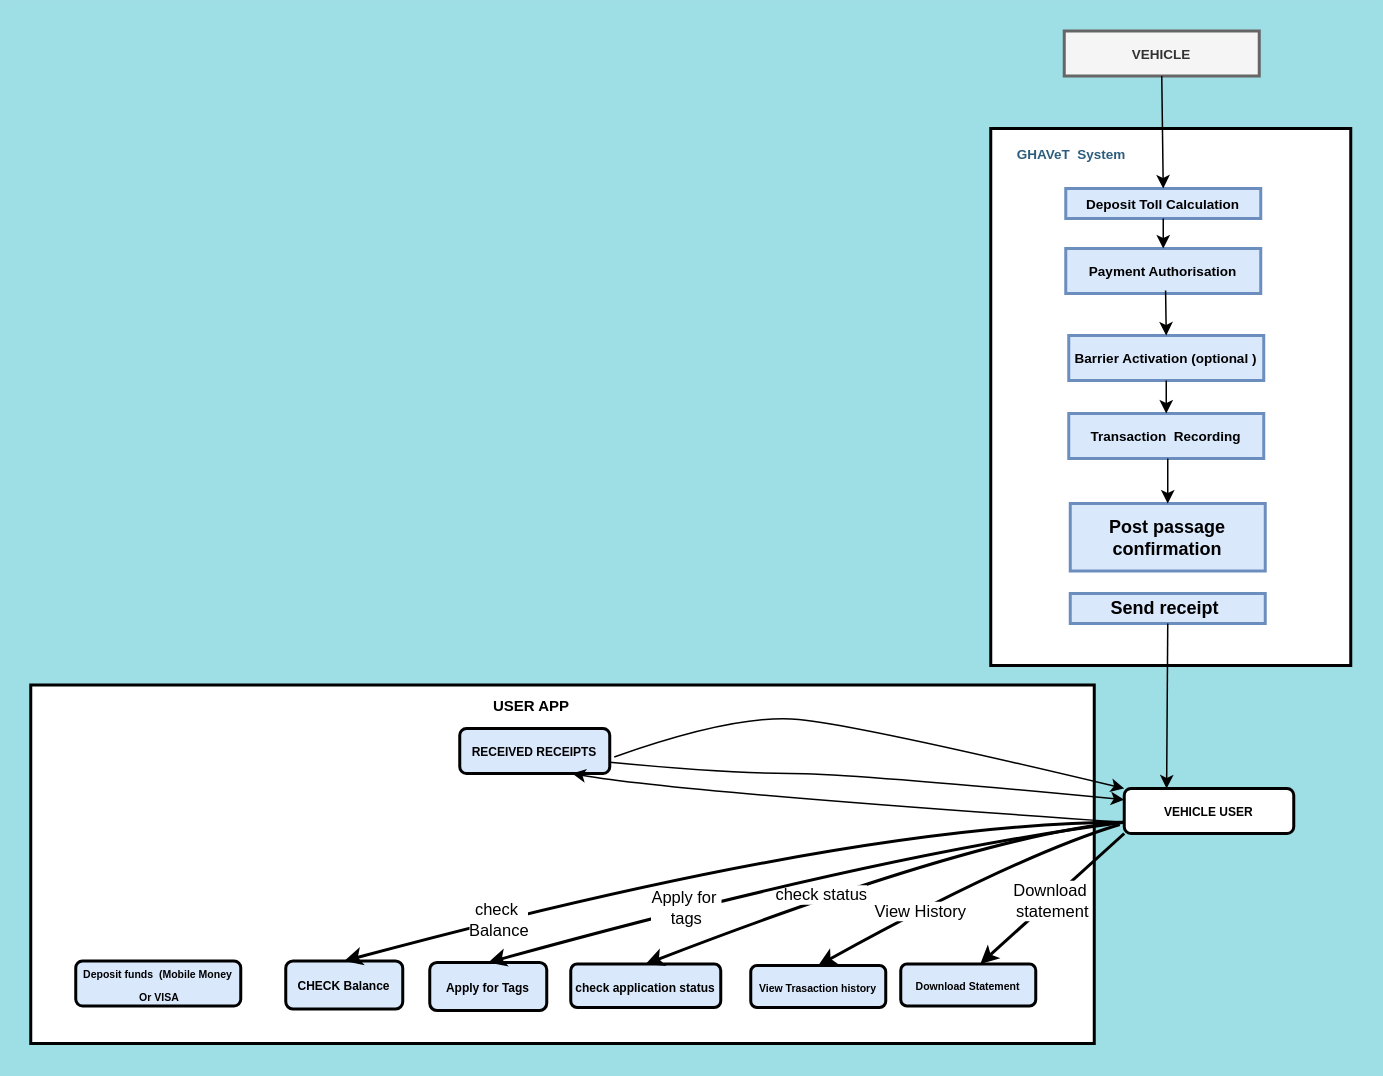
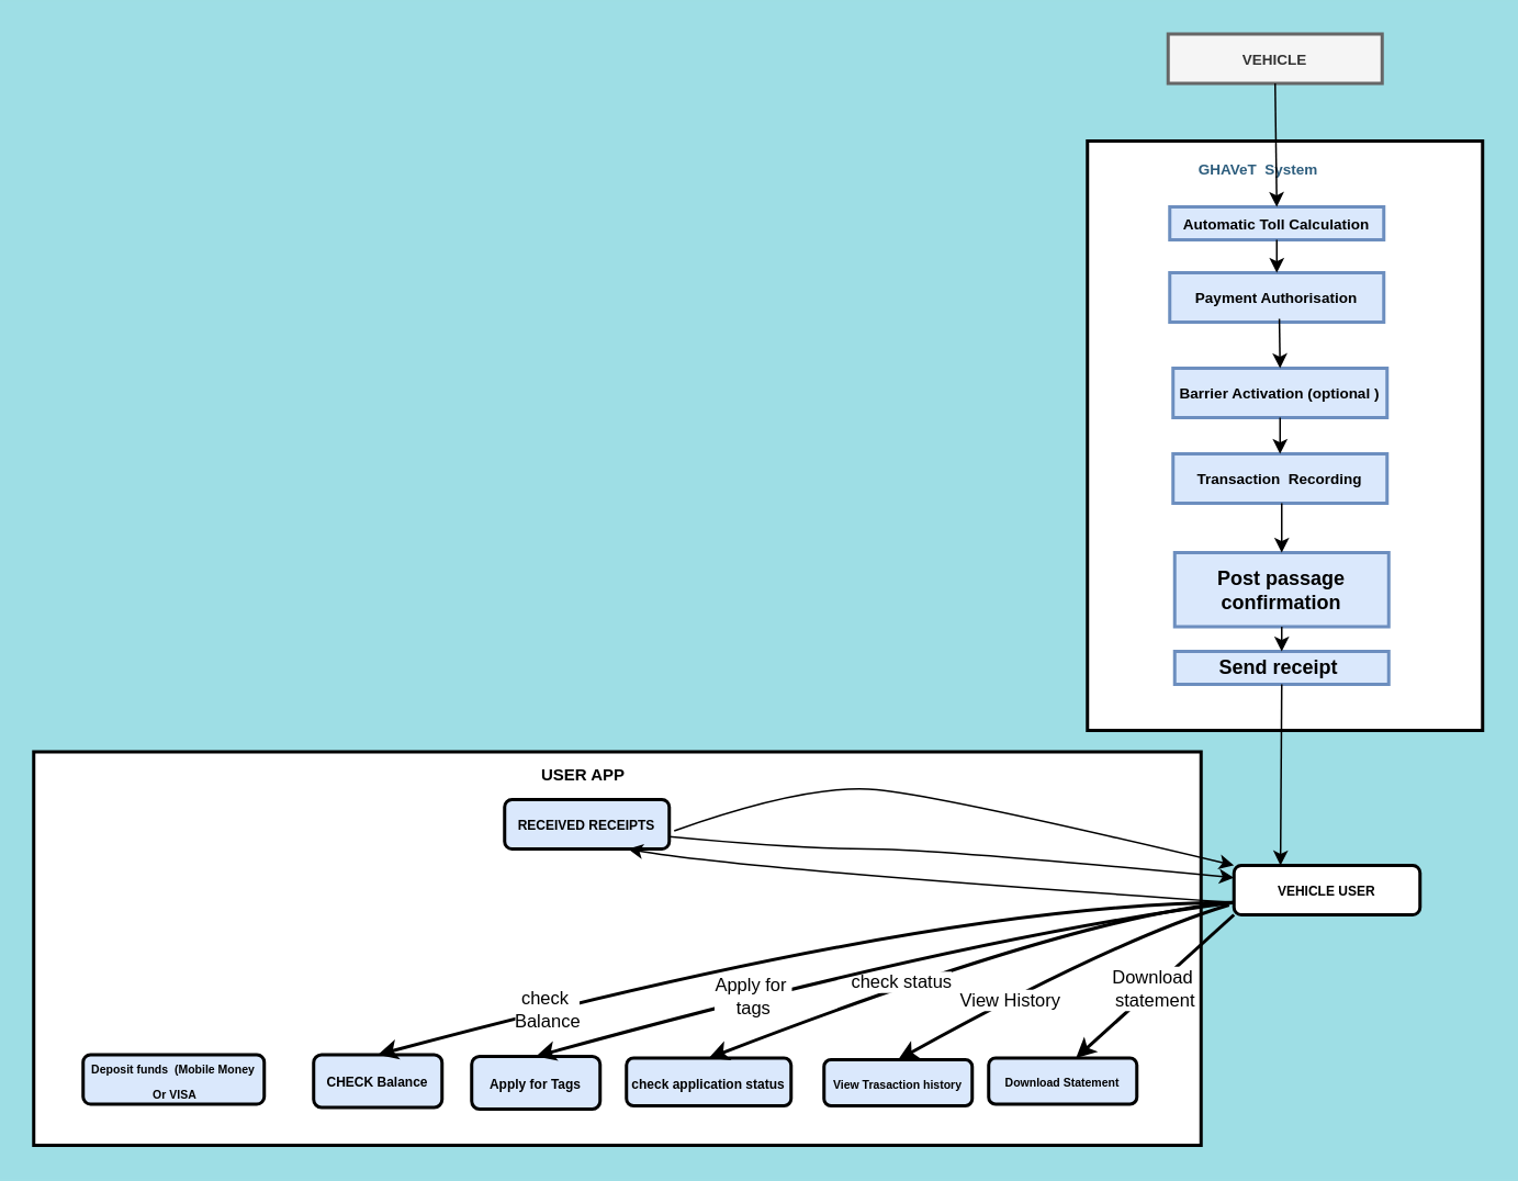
  <mxCell id="0" />
  <mxCell id="1" parent="0" />
  <mxCell id="2" value="" style="rounded=0;whiteSpace=wrap;html=1;strokeWidth=2;" parent="1" vertex="1"><mxGeometry x="20" y="456" width="709" height="239" as="geometry" /></mxCell>
  <mxCell id="3" value="&lt;font style=&quot;font-size: 7px;&quot;&gt;&lt;b&gt;Deposit funds&amp;nbsp; (Mobile Money&lt;/b&gt;&lt;/font&gt;&lt;div&gt;&lt;font style=&quot;font-size: 7px;&quot;&gt;&lt;b&gt;&amp;nbsp;Or VISA&lt;/b&gt;&lt;/font&gt;&lt;/div&gt;" style="rounded=1;whiteSpace=wrap;html=1;strokeWidth=2;fillColor=#DAE8FC;" parent="1" vertex="1"><mxGeometry x="50" y="640" width="110" height="30" as="geometry" /></mxCell>
  <mxCell id="4" value="&lt;font style=&quot;font-size: 8px;&quot;&gt;&lt;b&gt;check application status&lt;/b&gt;&lt;/font&gt;" style="rounded=1;whiteSpace=wrap;html=1;strokeWidth=2;fillColor=#DAE8FC;" parent="1" vertex="1"><mxGeometry x="380" y="642" width="100" height="29" as="geometry" /></mxCell>
  <mxCell id="5" value="&lt;font size=&quot;1&quot; style=&quot;&quot;&gt;&lt;b style=&quot;font-size: 7px;&quot;&gt;View Trasaction history&lt;/b&gt;&lt;/font&gt;" style="rounded=1;whiteSpace=wrap;html=1;strokeWidth=2;fillColor=#DAE8FC;" parent="1" vertex="1"><mxGeometry x="500" y="643" width="90" height="28" as="geometry" /></mxCell>
  <mxCell id="6" value="&lt;span style=&quot;font-size: 8px;&quot;&gt;&lt;b&gt;RECEIVED RECEIPTS&lt;/b&gt;&lt;/span&gt;" style="rounded=1;whiteSpace=wrap;html=1;strokeWidth=2;fillColor=#DAE8FC;" parent="1" vertex="1"><mxGeometry x="306" y="485" width="100" height="30" as="geometry" /></mxCell>
  <mxCell id="7" value="&lt;b style=&quot;font-size: 8px;&quot;&gt;Apply for Tags&lt;/b&gt;" style="rounded=1;whiteSpace=wrap;html=1;strokeWidth=2;fillColor=#DAE8FC;" parent="1" vertex="1"><mxGeometry x="286" y="641" width="78" height="32" as="geometry" /></mxCell>
  <mxCell id="8" value="&lt;font style=&quot;font-size: 7px;&quot;&gt;&lt;b&gt;Download Statement&lt;/b&gt;&lt;/font&gt;" style="rounded=1;whiteSpace=wrap;html=1;strokeWidth=2;fillColor=#DAE8FC;" parent="1" vertex="1"><mxGeometry x="600" y="642" width="90" height="28" as="geometry" /></mxCell>
  <mxCell id="9" value="&lt;font style=&quot;font-size: 10px;&quot;&gt;&lt;b&gt;USER APP&lt;/b&gt;&lt;/font&gt;" style="text;html=1;align=center;verticalAlign=middle;whiteSpace=wrap;rounded=0;" parent="1" vertex="1"><mxGeometry x="324" y="460" width="60" height="20" as="geometry" /></mxCell>
  <mxCell id="10" value="&lt;b style=&quot;font-size: 8px;&quot;&gt;CHECK Balance&lt;/b&gt;" style="rounded=1;whiteSpace=wrap;html=1;strokeWidth=2;fillColor=#DAE8FC;" parent="1" vertex="1"><mxGeometry x="190" y="640" width="78" height="32" as="geometry" /></mxCell>
  <mxCell id="11" value="&lt;b style=&quot;&quot;&gt;&lt;font style=&quot;font-size: 8px;&quot;&gt;VEHICLE USER&lt;/font&gt;&lt;/b&gt;" style="rounded=1;whiteSpace=wrap;html=1;strokeWidth=2;" parent="1" vertex="1"><mxGeometry x="749" y="525" width="113" height="30" as="geometry" /></mxCell>
  <mxCell id="12" value="" style="rounded=0;whiteSpace=wrap;html=1;strokeWidth=2;" parent="1" vertex="1"><mxGeometry x="660" y="85" width="240" height="358" as="geometry" /></mxCell>
- <mxCell id="13" value="&lt;font size=&quot;1&quot; style=&quot;&quot;&gt;&lt;b style=&quot;font-size: 9px;&quot;&gt;Deposit Toll Calculation&lt;/b&gt;&lt;/font&gt;" style="rounded=0;whiteSpace=wrap;html=1;strokeWidth=2;fillColor=#dae8fc;strokeColor=#6c8ebf;" parent="1" vertex="1"><mxGeometry x="710" y="125" width="130" height="20" as="geometry" /></mxCell>
+ <mxCell id="13" value="&lt;font size=&quot;1&quot; style=&quot;&quot;&gt;&lt;b style=&quot;font-size: 9px;&quot;&gt;Automatic Toll Calculation&lt;/b&gt;&lt;/font&gt;" style="rounded=0;whiteSpace=wrap;html=1;strokeWidth=2;fillColor=#dae8fc;strokeColor=#6c8ebf;" parent="1" vertex="1"><mxGeometry x="710" y="125" width="130" height="20" as="geometry" /></mxCell>
  <mxCell id="14" value="&lt;b&gt;&lt;font style=&quot;font-size: 9px;&quot;&gt;Payment Authorisation&lt;/font&gt;&lt;/b&gt;" style="rounded=0;whiteSpace=wrap;html=1;strokeWidth=2;fillColor=#dae8fc;strokeColor=#6c8ebf;" parent="1" vertex="1"><mxGeometry x="710" y="165" width="130" height="30" as="geometry" /></mxCell>
  <mxCell id="15" value="&lt;font size=&quot;1&quot; style=&quot;&quot;&gt;&lt;b style=&quot;font-size: 9px;&quot;&gt;Barrier Activation (optional )&lt;/b&gt;&lt;/font&gt;" style="rounded=0;whiteSpace=wrap;html=1;strokeWidth=2;fillColor=#dae8fc;strokeColor=#6c8ebf;" parent="1" vertex="1"><mxGeometry x="712" y="223" width="130" height="30" as="geometry" /></mxCell>
  <mxCell id="16" value="&lt;font size=&quot;1&quot; style=&quot;&quot;&gt;&lt;b style=&quot;font-size: 9px;&quot;&gt;Transaction&amp;nbsp; Recording&lt;/b&gt;&lt;/font&gt;" style="rounded=0;whiteSpace=wrap;html=1;strokeWidth=2;fillColor=#dae8fc;strokeColor=#6c8ebf;" parent="1" vertex="1"><mxGeometry x="712" width="130" height="30" as="geometry" y="275" /></mxCell>
  <mxCell id="17" value="&lt;b&gt;Post passage confirmation&lt;/b&gt;" style="rounded=0;whiteSpace=wrap;html=1;strokeWidth=2;fillColor=#DAE8FC;strokeColor=#6c8ebf;" parent="1" vertex="1"><mxGeometry x="713" y="335" width="130" height="45" as="geometry" /></mxCell>
  <mxCell id="18" value="&lt;b&gt;Send receipt&amp;nbsp;&lt;/b&gt;" style="rounded=0;whiteSpace=wrap;html=1;strokeWidth=2;fillColor=#DAE8FC;strokeColor=#6c8ebf;" parent="1" vertex="1"><mxGeometry x="713" y="395" width="130" height="20" as="geometry" /></mxCell>
  <mxCell id="19" value="" style="curved=1;endArrow=classic;html=1;rounded=0;entryX=0.589;entryY=0;entryDx=0;entryDy=0;exitX=0;exitY=1;exitDx=0;exitDy=0;strokeWidth=2;entryPerimeter=0;" parent="1" source="11" target="8" edge="1"><mxGeometry width="50" height="50" relative="1" as="geometry"><mxPoint x="676" y="733" as="sourcePoint" /><mxPoint x="766" y="648" as="targetPoint" /><Array as="points" /></mxGeometry></mxCell>
  <mxCell id="20" value="Download&amp;nbsp;&lt;div&gt;statement&lt;/div&gt;" style="edgeLabel;html=1;align=center;verticalAlign=middle;resizable=0;points=[];" parent="19" vertex="1" connectable="0"><mxGeometry x="0.005" relative="1" as="geometry"><mxPoint y="1" as="offset" /></mxGeometry></mxCell>
  <mxCell id="21" value="" style="curved=1;endArrow=classic;html=1;rounded=0;entryX=0.5;entryY=0;entryDx=0;entryDy=0;strokeWidth=2;" parent="1" target="5" edge="1"><mxGeometry width="50" height="50" relative="1" as="geometry"><mxPoint x="746" y="549" as="sourcePoint" /><mxPoint x="682" y="530" as="targetPoint" /><Array as="points"><mxPoint x="677" y="570" /></Array></mxGeometry></mxCell>
  <mxCell id="22" value="View History" style="edgeLabel;html=1;align=center;verticalAlign=middle;resizable=0;points=[];" parent="21" vertex="1" connectable="0"><mxGeometry x="0.31" y="1" relative="1" as="geometry"><mxPoint as="offset" /></mxGeometry></mxCell>
  <mxCell id="23" value="" style="curved=1;endArrow=classic;html=1;rounded=0;entryX=0.5;entryY=0;entryDx=0;entryDy=0;exitX=0;exitY=0.75;exitDx=0;exitDy=0;strokeWidth=2;" parent="1" source="11" target="4" edge="1"><mxGeometry width="50" height="50" relative="1" as="geometry"><mxPoint x="714" y="535" as="sourcePoint" /><mxPoint x="524" y="625" as="targetPoint" /><Array as="points"><mxPoint x="656" y="555" /></Array></mxGeometry></mxCell>
  <mxCell id="24" value="check status" style="edgeLabel;html=1;align=center;verticalAlign=middle;resizable=0;points=[];" parent="23" vertex="1" connectable="0"><mxGeometry x="0.252" y="-1" relative="1" as="geometry"><mxPoint as="offset" /></mxGeometry></mxCell>
  <mxCell id="25" value="" style="curved=1;endArrow=classic;html=1;rounded=0;entryX=0.5;entryY=0;entryDx=0;entryDy=0;exitX=0;exitY=0.75;exitDx=0;exitDy=0;strokeWidth=2;" parent="1" source="11" target="7" edge="1"><mxGeometry width="50" height="50" relative="1" as="geometry"><mxPoint x="660" y="533" as="sourcePoint" /><mxPoint x="355" y="623" as="targetPoint" /><Array as="points"><mxPoint x="589" y="568" /></Array></mxGeometry></mxCell>
  <mxCell id="26" value="Apply for&amp;nbsp;&lt;div&gt;tags&lt;/div&gt;" style="edgeLabel;html=1;align=center;verticalAlign=middle;resizable=0;points=[];" parent="25" vertex="1" connectable="0"><mxGeometry x="0.373" relative="1" as="geometry"><mxPoint as="offset" /></mxGeometry></mxCell>
  <mxCell id="27" value="" style="curved=1;endArrow=classic;html=1;rounded=0;entryX=0.5;entryY=0;entryDx=0;entryDy=0;exitX=0;exitY=0.75;exitDx=0;exitDy=0;strokeWidth=2;" parent="1" source="11" target="10" edge="1"><mxGeometry width="50" height="50" relative="1" as="geometry"><mxPoint x="717" y="530" as="sourcePoint" /><mxPoint x="307" y="620" as="targetPoint" /><Array as="points"><mxPoint x="571" y="548" /></Array></mxGeometry></mxCell>
  <mxCell id="28" value="check&amp;nbsp;&lt;div&gt;Balance&lt;/div&gt;" style="edgeLabel;html=1;align=center;verticalAlign=middle;resizable=0;points=[];" parent="27" vertex="1" connectable="0"><mxGeometry x="0.336" relative="1" as="geometry"><mxPoint x="-69" y="19" as="offset" /></mxGeometry></mxCell>
  <mxCell id="29" value="" style="curved=1;endArrow=classic;html=1;rounded=0;entryX=0;entryY=0.25;entryDx=0;entryDy=0;exitX=1;exitY=0.75;exitDx=0;exitDy=0;strokeWidth=1;" parent="1" source="6" target="11" edge="1"><mxGeometry width="50" height="50" relative="1" as="geometry"><mxPoint x="750.99" y="681" as="sourcePoint" /><mxPoint x="668.99" y="768" as="targetPoint" /><Array as="points"><mxPoint x="485" y="515" /><mxPoint x="567" y="515" /></Array></mxGeometry></mxCell>
  <mxCell id="30" value="" style="curved=1;endArrow=classic;html=1;rounded=0;entryX=0.75;entryY=1;entryDx=0;entryDy=0;exitX=0;exitY=0.75;exitDx=0;exitDy=0;strokeWidth=1;" parent="1" source="11" target="6" edge="1"><mxGeometry width="50" height="50" relative="1" as="geometry"><mxPoint x="42" y="523" as="sourcePoint" /><mxPoint x="371" y="555" as="targetPoint" /><Array as="points"><mxPoint x="449" y="527" /></Array></mxGeometry></mxCell>
  <mxCell id="31" value="" style="curved=1;endArrow=classic;html=1;rounded=0;entryX=0;entryY=0;entryDx=0;entryDy=0;strokeWidth=1;" parent="1" target="11" edge="1"><mxGeometry width="50" height="50" relative="1" as="geometry"><mxPoint x="409" y="504" as="sourcePoint" /><mxPoint x="741" y="515" as="targetPoint" /><Array as="points"><mxPoint x="491" y="475" /><mxPoint x="573" y="483" /></Array></mxGeometry></mxCell>
  <mxCell id="32" value="" style="endArrow=classic;html=1;rounded=0;exitX=0.5;exitY=1;exitDx=0;exitDy=0;entryX=0.5;entryY=0;entryDx=0;entryDy=0;" parent="1" source="13" target="14" edge="1"><mxGeometry width="50" height="50" relative="1" as="geometry"><mxPoint x="772" y="145" as="sourcePoint" /><mxPoint x="770" y="178" as="targetPoint" /></mxGeometry></mxCell>
  <mxCell id="33" value="" style="endArrow=classic;html=1;rounded=0;exitX=0.512;exitY=0.933;exitDx=0;exitDy=0;exitPerimeter=0;entryX=0.5;entryY=0;entryDx=0;entryDy=0;" parent="1" source="14" target="15" edge="1"><mxGeometry width="50" height="50" relative="1" as="geometry"><mxPoint x="776.5" y="198" as="sourcePoint" /><mxPoint x="773.5" y="239" as="targetPoint" /></mxGeometry></mxCell>
  <mxCell id="34" value="" style="endArrow=classic;html=1;rounded=0;exitX=0.5;exitY=1;exitDx=0;exitDy=0;entryX=0.5;entryY=0;entryDx=0;entryDy=0;" parent="1" source="15" target="16" edge="1"><mxGeometry width="50" height="50" relative="1" as="geometry"><mxPoint x="776.5" y="259" as="sourcePoint" /><mxPoint x="776.5" y="294" as="targetPoint" /></mxGeometry></mxCell>
+ <mxCell id="35" value="" style="endArrow=classic;html=1;rounded=0;exitX=0.5;exitY=1;exitDx=0;exitDy=0;entryX=0.5;entryY=0;entryDx=0;entryDy=0;" parent="1" source="17" target="18" edge="1"><mxGeometry width="50" height="50" relative="1" as="geometry"><mxPoint x="774.5" y="370" as="sourcePoint" /><mxPoint x="778" y="383" as="targetPoint" /></mxGeometry></mxCell>
  <mxCell id="36" value="" style="endArrow=classic;html=1;rounded=0;exitX=0.5;exitY=1;exitDx=0;exitDy=0;entryX=0.5;entryY=0;entryDx=0;entryDy=0;" parent="1" target="17" edge="1"><mxGeometry width="50" height="50" relative="1" as="geometry"><mxPoint x="778" y="305" as="sourcePoint" /><mxPoint x="776" y="335" as="targetPoint" /></mxGeometry></mxCell>
  <mxCell id="37" value="" style="endArrow=classic;html=1;rounded=0;exitX=0.5;exitY=1;exitDx=0;exitDy=0;entryX=0.25;entryY=0;entryDx=0;entryDy=0;" parent="1" source="18" target="11" edge="1"><mxGeometry width="50" height="50" relative="1" as="geometry"><mxPoint x="920" y="495" as="sourcePoint" /><mxPoint x="970" y="445" as="targetPoint" /></mxGeometry></mxCell>
- <mxCell id="38" value="&lt;font color=&quot;#2d5d7d&quot; style=&quot;font-size: 9px;&quot;&gt;&lt;b&gt;GHAVeT&amp;nbsp; System&lt;/b&gt;&lt;/font&gt;" style="text;html=1;align=center;verticalAlign=middle;whiteSpace=wrap;rounded=0;" parent="1" vertex="1"><mxGeometry x="662" y="87" width="104" height="30" as="geometry" /></mxCell>
+ <mxCell id="38" value="&lt;font color=&quot;#2d5d7d&quot; style=&quot;font-size: 9px;&quot;&gt;&lt;b&gt;GHAVeT&amp;nbsp; System&lt;/b&gt;&lt;/font&gt;" style="text;html=1;align=center;verticalAlign=middle;whiteSpace=wrap;rounded=0;" parent="1" vertex="1"><mxGeometry x="712" y="87" width="104" height="30" as="geometry" /></mxCell>
  <mxCell id="39" value="&lt;b&gt;&lt;font style=&quot;font-size: 9px;&quot;&gt;VEHICLE&lt;/font&gt;&lt;/b&gt;" style="rounded=0;whiteSpace=wrap;html=1;strokeWidth=2;fillColor=#f5f5f5;fontColor=#333333;strokeColor=#666666;" parent="1" vertex="1"><mxGeometry x="709" y="20" width="130" height="30" as="geometry" /></mxCell>
  <mxCell id="40" value="" style="endArrow=classic;html=1;rounded=0;entryX=0.5;entryY=0;entryDx=0;entryDy=0;exitX=0.5;exitY=1;exitDx=0;exitDy=0;" parent="1" source="39" target="13" edge="1"><mxGeometry width="50" height="50" relative="1" as="geometry"><mxPoint x="555" y="57" as="sourcePoint" /><mxPoint x="605" y="7" as="targetPoint" /></mxGeometry></mxCell>
